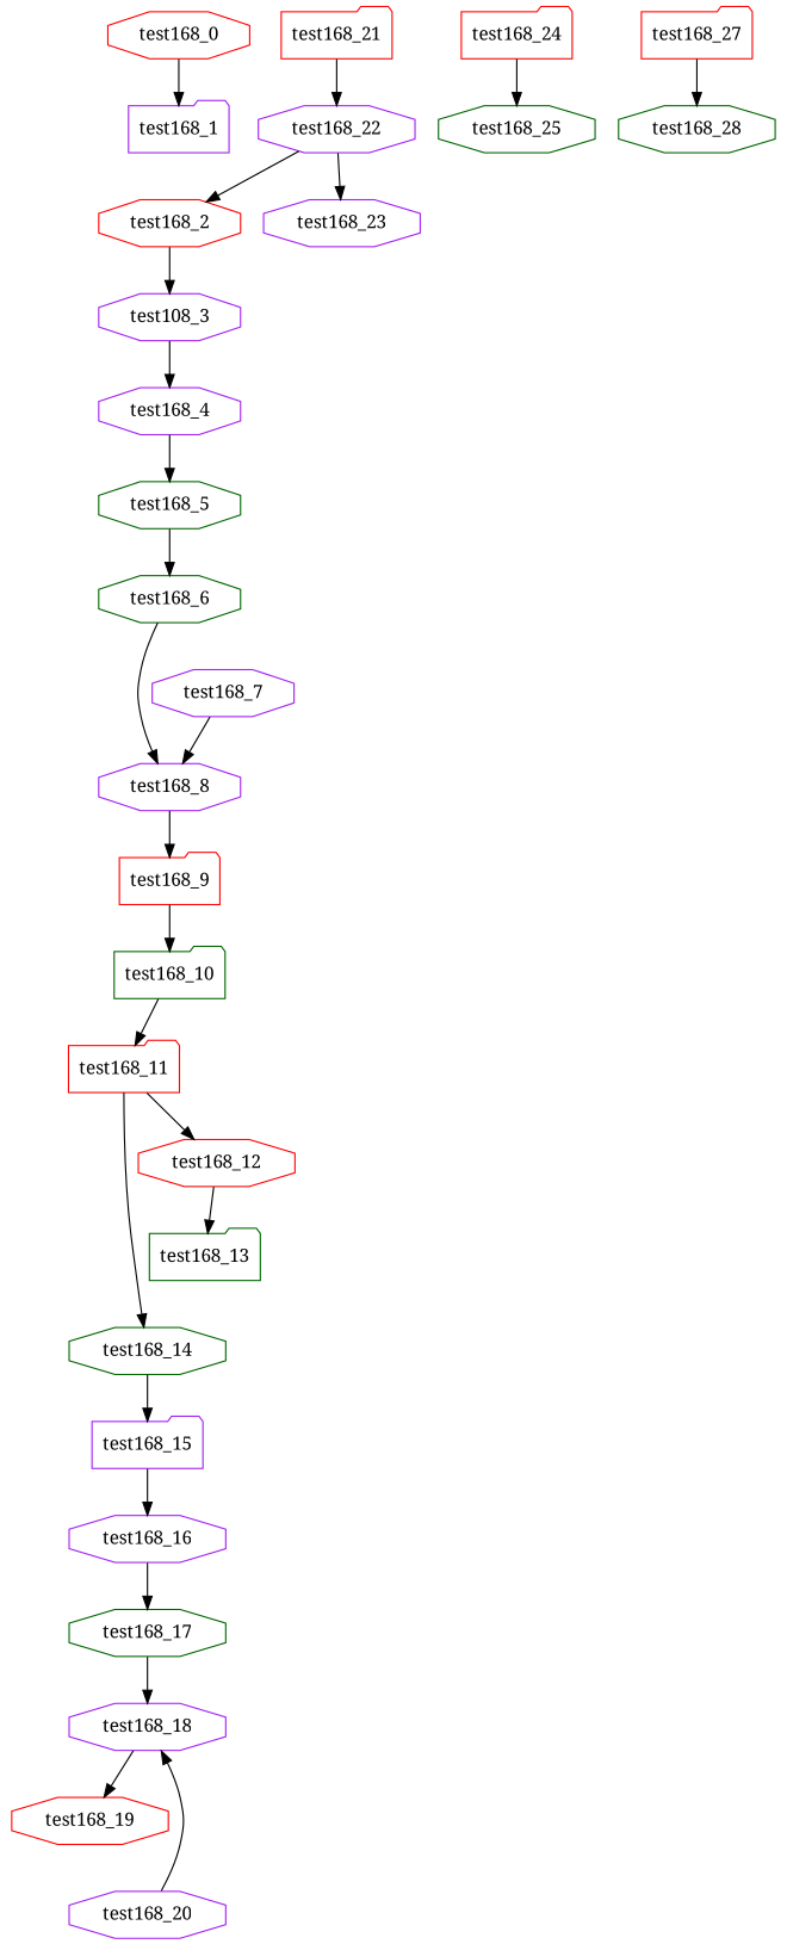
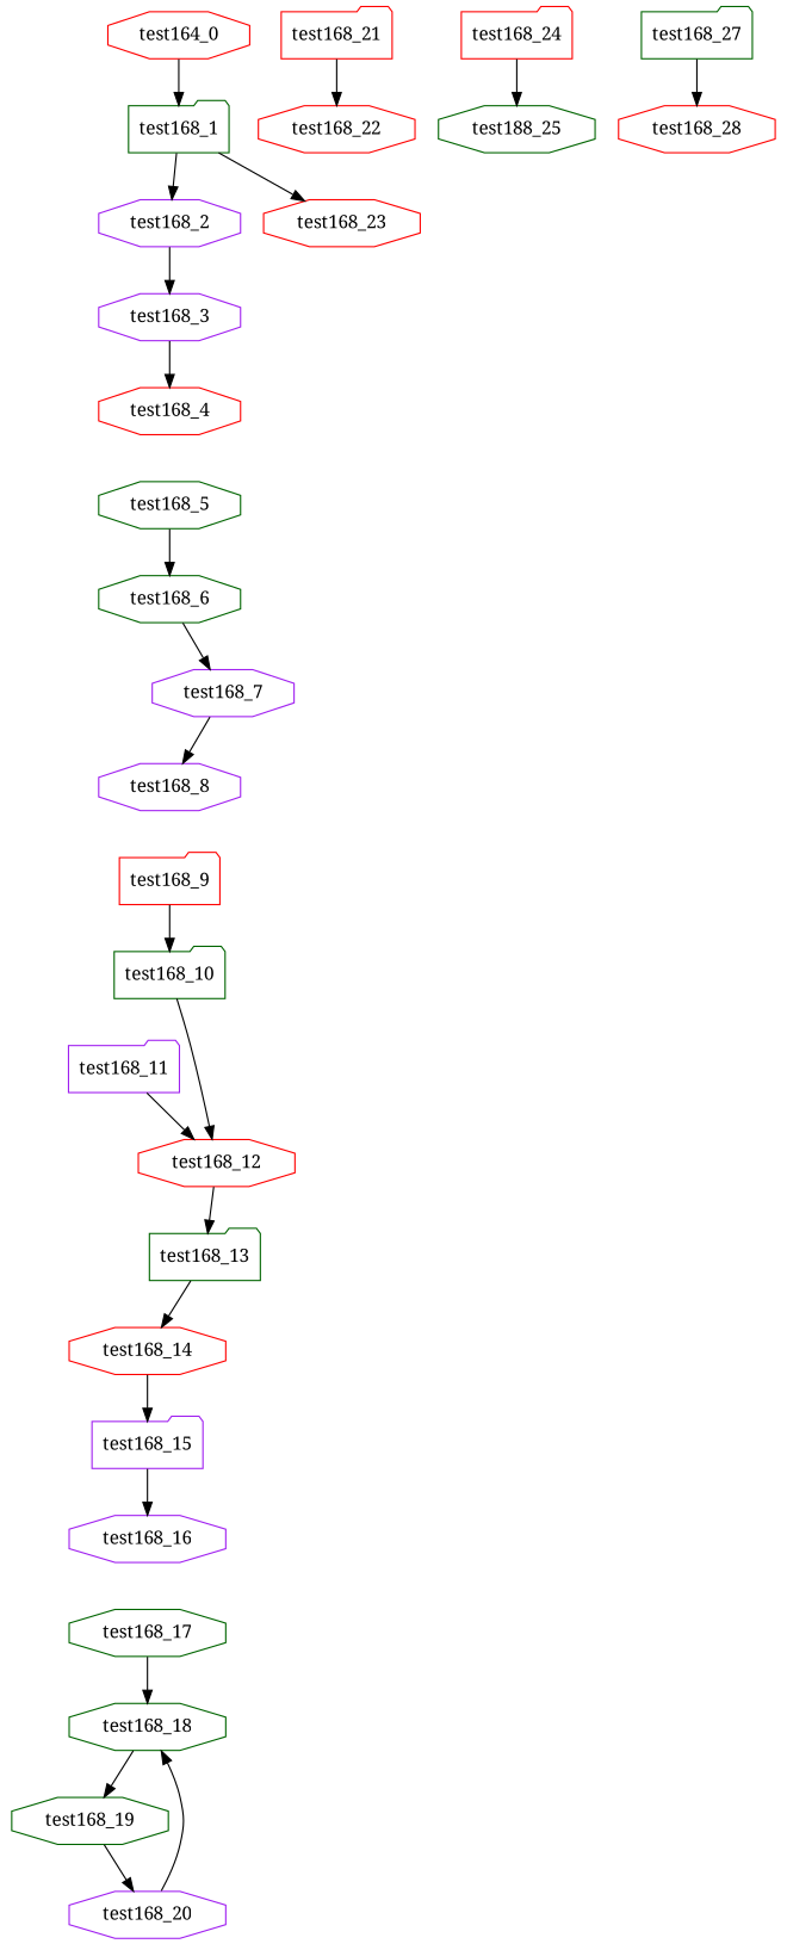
  digraph {
    fontname="Noto Serif"
    node [color=darkgreen fontname="Noto Serif" shape=octagon]
    edge [fontname="Noto Serif"]
-   test168_0 [color=red]
-   test168_1 [color=purple shape=folder]
-   test168_2 [color=red]
-   test168_3 [color=purple label=test108_3]
-   test168_4 [color=purple]
+   test168_0 [color=red label=test164_0]
+   test168_1 [shape=folder]
+   test168_2 [color=purple]
+   test168_3 [color=purple]
+   test168_4 [color=red]
    test168_5
    test168_6
    test168_7 [color=purple]
    test168_8 [color=purple]
    test168_9 [color=red shape=folder]
    test168_10 [shape=folder]
-   test168_11 [color=red shape=folder]
+   test168_11 [color=purple shape=folder]
    test168_12 [color=red]
    test168_13 [shape=folder]
-   test168_14
+   test168_14 [color=red]
    test168_15 [color=purple shape=folder]
    test168_16 [color=purple]
    test168_17
-   test168_18 [color=purple]
-   test168_19 [color=red]
+   test168_18
+   test168_19
    test168_20 [color=purple]
    test168_21 [color=red shape=folder]
-   test168_22 [color=purple]
-   test168_23 [color=purple]
+   test168_22 [color=red]
+   test168_23 [color=red]
    test168_24 [color=red shape=folder]
-   test168_25
-   test168_27 [color=red shape=folder]
-   test168_28
+   test168_25 [label=test188_25]
+   test168_27 [shape=folder]
+   test168_28 [color=red]
    test168_0 -> test168_1
-   test168_22 -> test168_2
+   test168_1 -> test168_2
    test168_2 -> test168_3
    test168_3 -> test168_4
-   test168_4 -> test168_5
    test168_5 -> test168_6
-   test168_6 -> test168_8
+   test168_6 -> test168_7
    test168_7 -> test168_8
-   test168_8 -> test168_9
    test168_9 -> test168_10
-   test168_10 -> test168_11
+   test168_10 -> test168_12
    test168_11 -> test168_12
    test168_12 -> test168_13
-   test168_11 -> test168_14
+   test168_13 -> test168_14
    test168_14 -> test168_15
    test168_15 -> test168_16
-   test168_16 -> test168_17
    test168_17 -> test168_18
    test168_18 -> test168_19
+   test168_19 -> test168_20
    test168_20 -> test168_18
    test168_21 -> test168_22
-   test168_22 -> test168_23
+   test168_1 -> test168_23
    test168_24 -> test168_25
    test168_27 -> test168_28
  }
